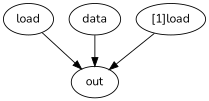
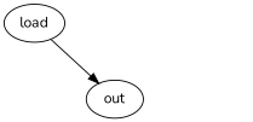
  strict digraph {
    fontname=Nunito
    node [fontname=Nunito importance=1.42856974126]
    edge [fontname=Nunito]
    n1 [complexity=6 importance=0.999998926258 label=load rank=0.16666648771]
    out [complexity=0 importance=0.428570815005 rank=0.0]
-   data [complexity=8 rank=0.178571217658]
-   "[1]load" [complexity=1 rank=1.42856974126]
    n1 -> out
-   data -> out
-   "[1]load" -> out
  }
